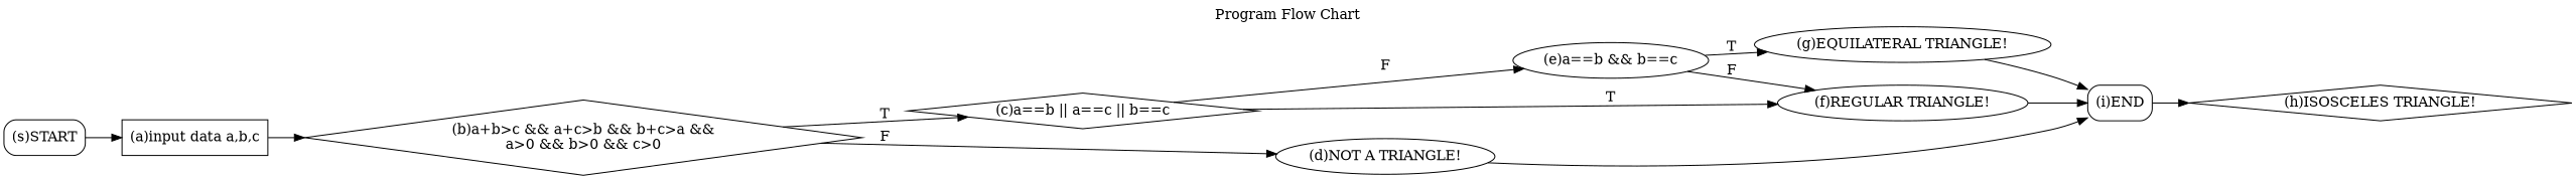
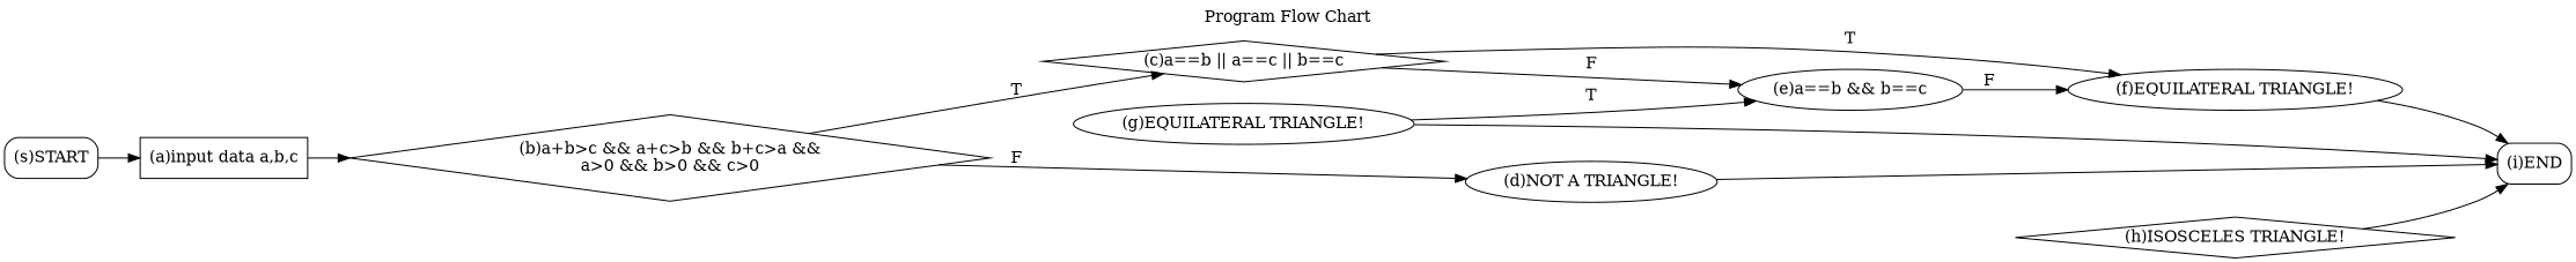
  digraph {
    label="Program Flow Chart"
    labelloc=t
    rankdir=LR
    n1 [label="(s)START" shape=box style=rounded]
    n2 [label="(a)input data a,b,c" shape=box]
    n3 [label="(b)a+b>c && a+c>b && b+c>a &&\na>0 && b>0 && c>0" shape=diamond]
    n4 [label="(i)END" shape=box style=rounded]
    n5 [label="(c)a==b || a==c || b==c" shape=diamond]
    n6 [label="(d)NOT A TRIANGLE!"]
    n7 [label="(e)a==b && b==c" shape=ellipse]
-   n8 [label="(f)REGULAR TRIANGLE!"]
+   n8 [label="(f)EQUILATERAL TRIANGLE!"]
    n9 [label="(g)EQUILATERAL TRIANGLE!"]
    n10 [label="(h)ISOSCELES TRIANGLE!" shape=diamond]
    n1 -> n2
    n2 -> n3
    n3 -> n5 [label=T]
    n3 -> n6 [label=F]
    n5 -> n7 [label=F]
    n5 -> n8 [label=T]
    n6 -> n4
    n7 -> n8 [label=F]
-   n7 -> n9 [label=T]
+   n9 -> n7 [label=T]
    n8 -> n4
    n9 -> n4
-   n4 -> n10
+   n10 -> n4
  }
